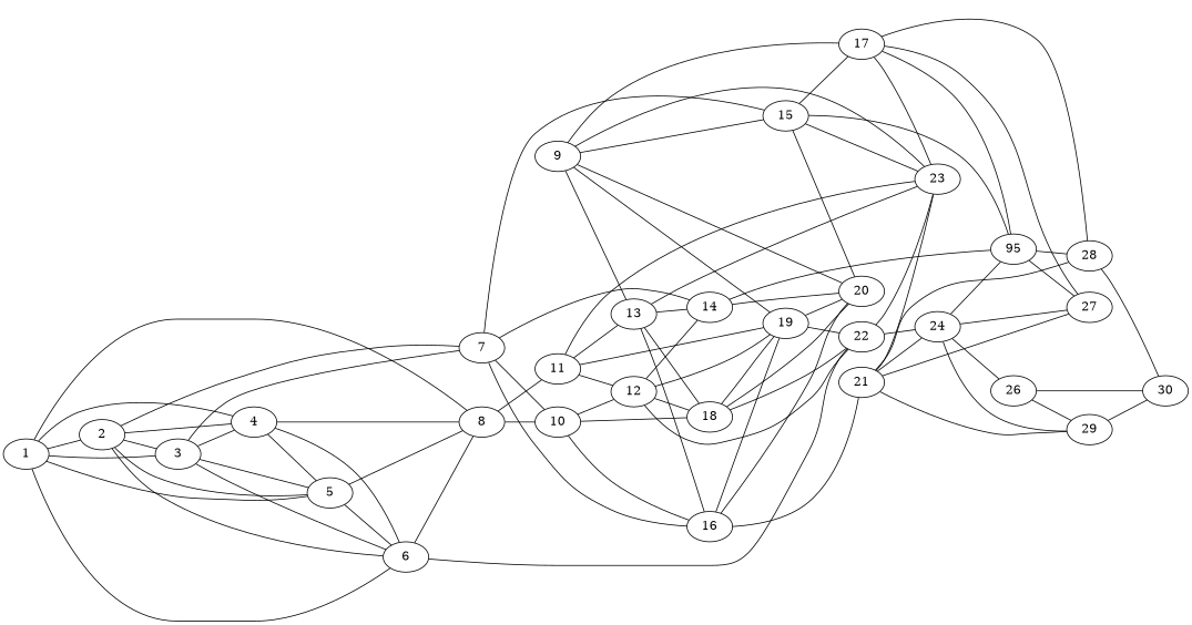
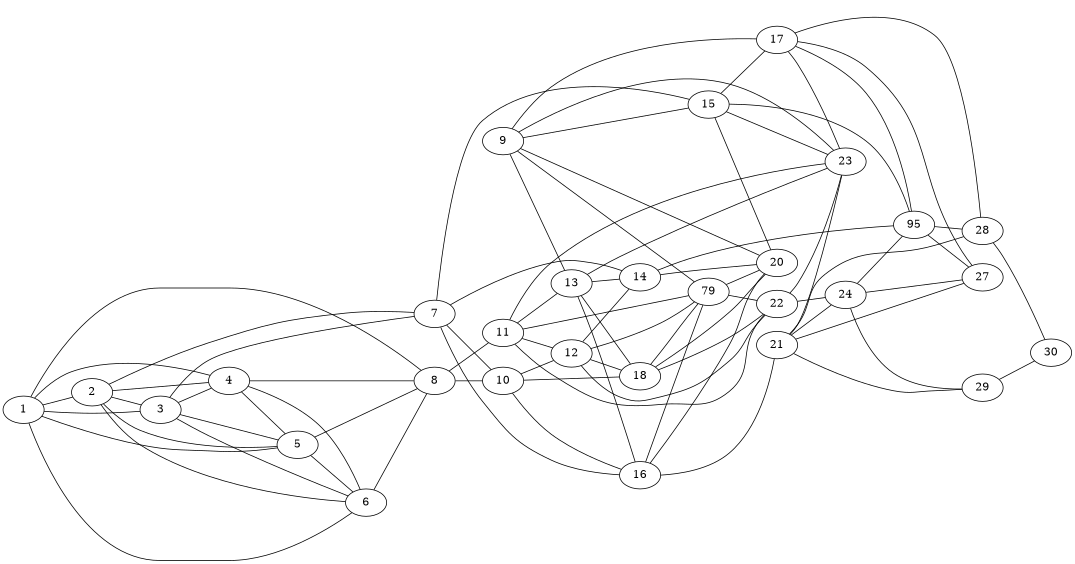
  graph {
    rankdir=LR
    1
    2
    3
    4
    5
    6
    8
    7
    10
    11
    14
    15
    16
    12
    18
    20
    n17 [label=95]
    23
    17
-   19
+   19 [label=79]
    21
    13
    22
    24
    9
    27
    28
    29
    30
-   26
    1 -- 2
    1 -- 3
    1 -- 4
    1 -- 5
    1 -- 6
    1 -- 8
    2 -- 3
    2 -- 4
    2 -- 5
    2 -- 6
    2 -- 7
    3 -- 4
    3 -- 5
    3 -- 6
    3 -- 7
    4 -- 5
    4 -- 6
    4 -- 8
    5 -- 6
    5 -- 8
    6 -- 8
    8 -- 10
    8 -- 11
    7 -- 10
    7 -- 14
    7 -- 15
    7 -- 16
    10 -- 16
    10 -- 12
    10 -- 18
    11 -- 12
    11 -- 23
    11 -- 19
    11 -- 13
-   6 -- 22
+   11 -- 22
    14 -- 20
    14 -- n17
    15 -- 20
    15 -- n17
    15 -- 23
    15 -- 17
    16 -- 20
    16 -- 19
    16 -- 21
    12 -- 14
    12 -- 18
    12 -- 19
    12 -- 22
    18 -- 20
    18 -- 19
    18 -- 22
    n17 -- 27
    n17 -- 28
    17 -- n17
    17 -- 23
    17 -- 27
    17 -- 28
    19 -- 20
    19 -- 22
    21 -- 23
    21 -- 24
    21 -- 27
    21 -- 28
    21 -- 29
    13 -- 14
    13 -- 16
    13 -- 18
    13 -- 23
    22 -- 23
    22 -- 24
    24 -- n17
    24 -- 27
    24 -- 29
-   24 -- 26
    9 -- 15
    9 -- 20
    9 -- 23
    9 -- 17
    9 -- 19
    9 -- 13
    28 -- 30
    29 -- 30
-   26 -- 29
-   26 -- 30
  }
